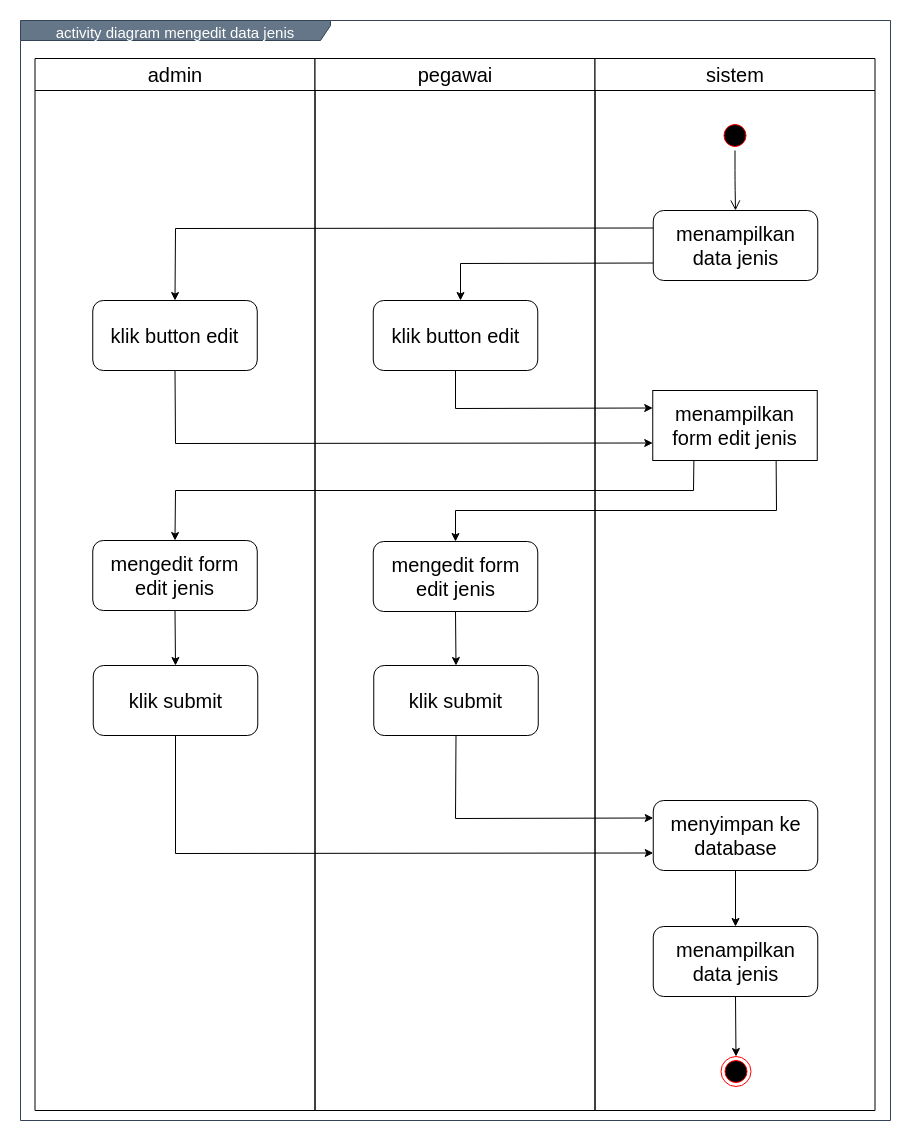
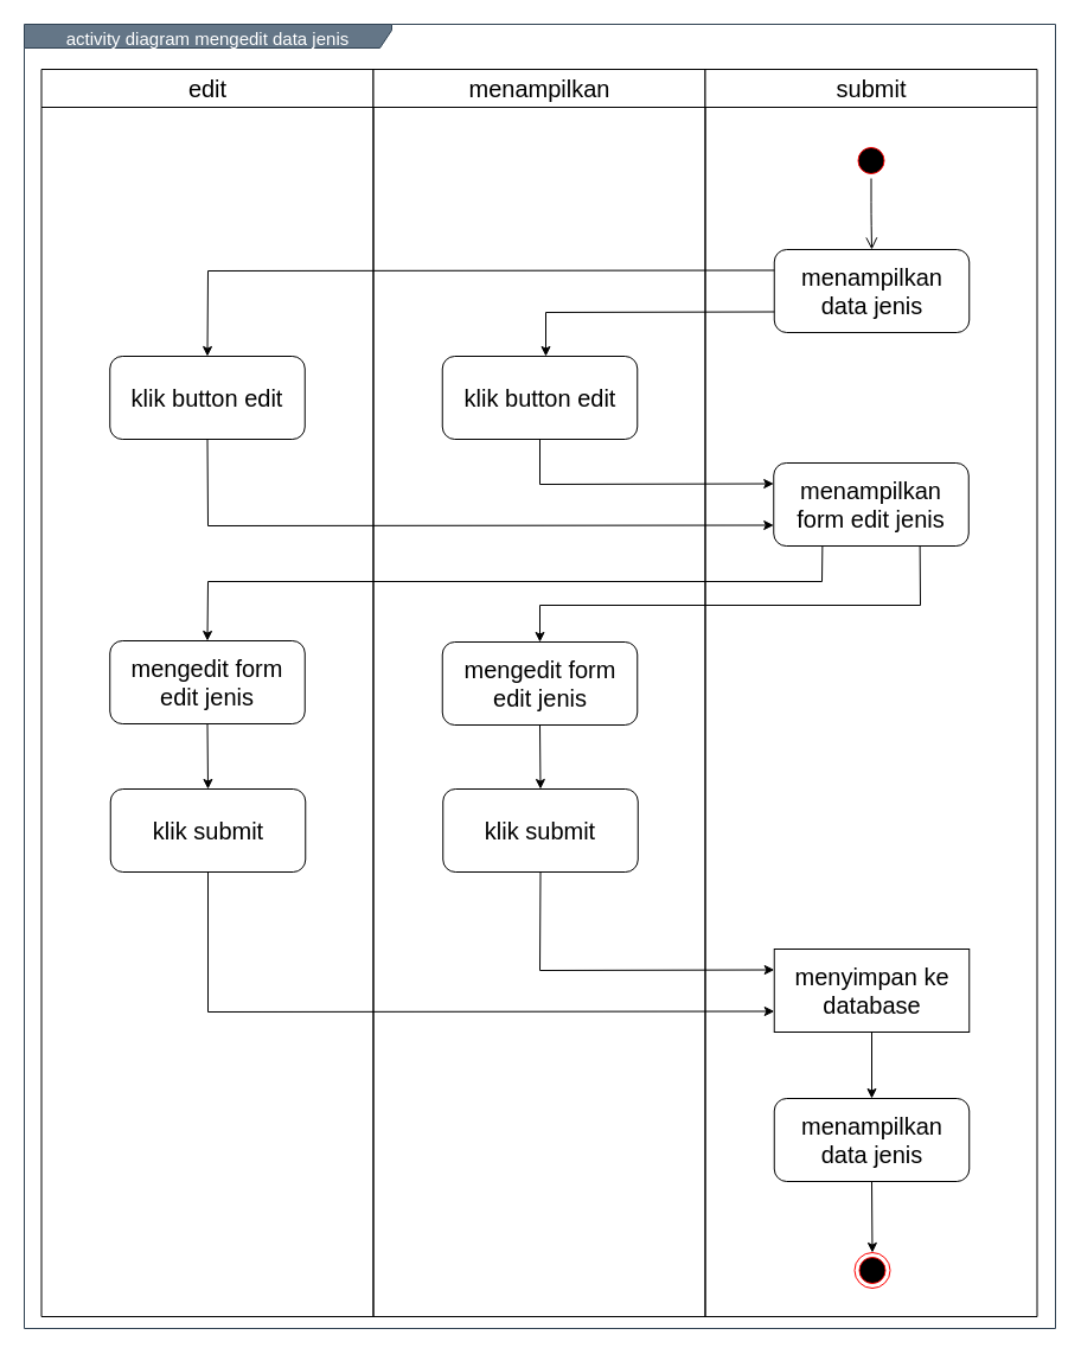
  <mxCell id="0" />
  <mxCell id="1" parent="0" />
  <mxCell id="2" value="&lt;font style=&quot;font-size: 15px&quot;&gt;activity diagram mengedit data jenis&lt;/font&gt;" style="shape=umlFrame;whiteSpace=wrap;html=1;fontSize=20;align=center;width=310;height=20;fillColor=#647687;strokeColor=#314354;fontColor=#ffffff;" vertex="1" parent="1"><mxGeometry x="20" y="20" width="870" height="1100" as="geometry" /></mxCell>
- <mxCell id="3" value="admin" style="swimlane;whiteSpace=wrap;fontSize=20;fontStyle=0;startSize=32;" vertex="1" parent="1"><mxGeometry x="34.5" y="58" width="280" height="1052" as="geometry" /></mxCell>
+ <mxCell id="3" value="edit" style="swimlane;whiteSpace=wrap;fontSize=20;fontStyle=0;startSize=32;" vertex="1" parent="1"><mxGeometry x="34.5" y="58" width="280" height="1052" as="geometry" /></mxCell>
  <mxCell id="4" value="klik button edit" style="rounded=1;whiteSpace=wrap;html=1;fontSize=20;align=center;" vertex="1" parent="3"><mxGeometry x="57.75" y="242" width="164.5" height="70" as="geometry" /></mxCell>
  <mxCell id="5" value="mengedit form edit jenis" style="rounded=1;whiteSpace=wrap;html=1;fontSize=20;align=center;" vertex="1" parent="3"><mxGeometry x="57.75" y="482" width="164.5" height="70" as="geometry" /></mxCell>
- <mxCell id="6" value="pegawai" style="swimlane;whiteSpace=wrap;fontSize=20;fontStyle=0;startSize=32;" vertex="1" parent="1"><mxGeometry x="314.5" y="58" width="280" height="1052" as="geometry" /></mxCell>
+ <mxCell id="6" value="menampilkan" style="swimlane;whiteSpace=wrap;fontSize=20;fontStyle=0;startSize=32;" vertex="1" parent="1"><mxGeometry x="314.5" y="58" width="280" height="1052" as="geometry" /></mxCell>
  <mxCell id="7" value="klik submit" style="rounded=1;whiteSpace=wrap;html=1;fontSize=20;align=center;" vertex="1" parent="6"><mxGeometry x="58.75" y="607" width="164.5" height="70" as="geometry" /></mxCell>
- <mxCell id="8" value="sistem" style="swimlane;whiteSpace=wrap;fontSize=20;fontStyle=0;startSize=32;" vertex="1" parent="1"><mxGeometry x="594.5" y="58" width="280" height="1052" as="geometry" /></mxCell>
+ <mxCell id="8" value="submit" style="swimlane;whiteSpace=wrap;fontSize=20;fontStyle=0;startSize=32;" vertex="1" parent="1"><mxGeometry x="594.5" y="58" width="280" height="1052" as="geometry" /></mxCell>
  <mxCell id="9" value="" style="ellipse;html=1;shape=endState;fillColor=#000000;strokeColor=#ff0000;fontSize=20;align=center;" vertex="1" parent="8"><mxGeometry x="126" y="998" width="30" height="30" as="geometry" /></mxCell>
  <mxCell id="10" value="" style="ellipse;html=1;shape=startState;fillColor=#000000;strokeColor=#ff0000;fontSize=20;align=center;" vertex="1" parent="8"><mxGeometry x="125" y="62" width="30" height="30" as="geometry" /></mxCell>
  <mxCell id="11" value="" style="edgeStyle=orthogonalEdgeStyle;html=1;verticalAlign=bottom;endArrow=open;endSize=8;fontSize=20;entryX=0.5;entryY=0;entryDx=0;entryDy=0;" edge="1" parent="8" source="10" target="12"><mxGeometry relative="1" as="geometry"><mxPoint x="140" y="152" as="targetPoint" /></mxGeometry></mxCell>
  <mxCell id="12" value="menampilkan data jenis" style="rounded=1;whiteSpace=wrap;html=1;fontSize=20;align=center;" vertex="1" parent="8"><mxGeometry x="58.25" y="152" width="164.5" height="70" as="geometry" /></mxCell>
- <mxCell id="13" value="menyimpan ke database" style="rounded=1;whiteSpace=wrap;html=1;fontSize=20;align=center;" vertex="1" parent="8"><mxGeometry x="58.25" y="742" width="164.5" height="70" as="geometry" /></mxCell>
+ <mxCell id="13" value="menyimpan ke database" style="whiteSpace=wrap;html=1;fontSize=20;align=center;rounded=0;" vertex="1" parent="8"><mxGeometry x="58.25" y="742" width="164.5" height="70" as="geometry" /></mxCell>
  <mxCell id="14" value="klik button edit" style="rounded=1;whiteSpace=wrap;html=1;fontSize=20;align=center;" vertex="1" parent="1"><mxGeometry x="372.75" y="300" width="164.5" height="70" as="geometry" /></mxCell>
  <mxCell id="15" value="menampilkan data jenis" style="rounded=1;whiteSpace=wrap;html=1;fontSize=20;align=center;" vertex="1" parent="1"><mxGeometry x="652.75" y="926" width="164.5" height="70" as="geometry" /></mxCell>
  <mxCell id="16" value="" style="endArrow=classic;html=1;fontSize=20;strokeColor=#000000;entryX=0.5;entryY=0;entryDx=0;entryDy=0;exitX=0.5;exitY=1;exitDx=0;exitDy=0;" edge="1" parent="1" source="15" target="9"><mxGeometry width="50" height="50" relative="1" as="geometry"><mxPoint x="735" y="1516" as="sourcePoint" /><mxPoint x="755" y="1372" as="targetPoint" /></mxGeometry></mxCell>
  <mxCell id="17" value="mengedit form edit jenis" style="rounded=1;whiteSpace=wrap;html=1;fontSize=20;align=center;" vertex="1" parent="1"><mxGeometry x="372.75" y="541" width="164.5" height="70" as="geometry" /></mxCell>
  <mxCell id="18" value="" style="endArrow=classic;html=1;exitX=0;exitY=0.75;exitDx=0;exitDy=0;rounded=0;" edge="1" parent="1" source="12"><mxGeometry width="50" height="50" relative="1" as="geometry"><mxPoint x="460" y="500" as="sourcePoint" /><mxPoint x="460" y="300" as="targetPoint" /><Array as="points"><mxPoint x="460" y="263" /></Array></mxGeometry></mxCell>
  <mxCell id="19" value="" style="endArrow=classic;html=1;exitX=0;exitY=0.25;exitDx=0;exitDy=0;rounded=0;entryX=0.5;entryY=0;entryDx=0;entryDy=0;" edge="1" parent="1" source="12" target="4"><mxGeometry width="50" height="50" relative="1" as="geometry"><mxPoint x="662.75" y="272.5" as="sourcePoint" /><mxPoint x="470" y="310" as="targetPoint" /><Array as="points"><mxPoint x="175" y="228" /></Array></mxGeometry></mxCell>
- <mxCell id="20" value="menampilkan form edit jenis" style="whiteSpace=wrap;html=1;fontSize=20;align=center;rounded=0;" vertex="1" parent="1"><mxGeometry x="652.25" y="390" width="164.5" height="70" as="geometry" /></mxCell>
+ <mxCell id="20" value="menampilkan form edit jenis" style="rounded=1;whiteSpace=wrap;html=1;fontSize=20;align=center;" vertex="1" parent="1"><mxGeometry x="652.25" y="390" width="164.5" height="70" as="geometry" /></mxCell>
  <mxCell id="21" value="klik submit" style="rounded=1;whiteSpace=wrap;html=1;fontSize=20;align=center;" vertex="1" parent="1"><mxGeometry x="92.75" y="665" width="164.5" height="70" as="geometry" /></mxCell>
  <mxCell id="22" value="" style="endArrow=classic;html=1;entryX=0;entryY=0.25;entryDx=0;entryDy=0;exitX=0.5;exitY=1;exitDx=0;exitDy=0;rounded=0;" edge="1" parent="1" source="14" target="20"><mxGeometry width="50" height="50" relative="1" as="geometry"><mxPoint x="400" y="380" as="sourcePoint" /><mxPoint x="450" y="330" as="targetPoint" /><Array as="points"><mxPoint x="455" y="408" /></Array></mxGeometry></mxCell>
  <mxCell id="23" value="" style="endArrow=classic;html=1;entryX=0;entryY=0.75;entryDx=0;entryDy=0;exitX=0.5;exitY=1;exitDx=0;exitDy=0;rounded=0;" edge="1" parent="1" source="4" target="20"><mxGeometry width="50" height="50" relative="1" as="geometry"><mxPoint x="400" y="380" as="sourcePoint" /><mxPoint x="450" y="330" as="targetPoint" /><Array as="points"><mxPoint x="175" y="443" /></Array></mxGeometry></mxCell>
  <mxCell id="24" value="" style="endArrow=classic;html=1;entryX=0.5;entryY=0;entryDx=0;entryDy=0;exitX=0.25;exitY=1;exitDx=0;exitDy=0;rounded=0;" edge="1" parent="1" source="20" target="5"><mxGeometry width="50" height="50" relative="1" as="geometry"><mxPoint x="480" y="600" as="sourcePoint" /><mxPoint x="530" y="550" as="targetPoint" /><Array as="points"><mxPoint x="693" y="490" /><mxPoint x="175" y="490" /></Array></mxGeometry></mxCell>
  <mxCell id="25" value="" style="endArrow=classic;html=1;exitX=0.75;exitY=1;exitDx=0;exitDy=0;entryX=0.5;entryY=0;entryDx=0;entryDy=0;rounded=0;" edge="1" parent="1" source="20" target="17"><mxGeometry width="50" height="50" relative="1" as="geometry"><mxPoint x="480" y="600" as="sourcePoint" /><mxPoint x="530" y="550" as="targetPoint" /><Array as="points"><mxPoint x="776" y="510" /><mxPoint x="455" y="510" /></Array></mxGeometry></mxCell>
  <mxCell id="26" value="" style="endArrow=classic;html=1;entryX=0.5;entryY=0;entryDx=0;entryDy=0;exitX=0.5;exitY=1;exitDx=0;exitDy=0;" edge="1" parent="1" source="17" target="7"><mxGeometry width="50" height="50" relative="1" as="geometry"><mxPoint x="390" y="630" as="sourcePoint" /><mxPoint x="440" y="580" as="targetPoint" /></mxGeometry></mxCell>
  <mxCell id="27" value="" style="endArrow=classic;html=1;entryX=0.5;entryY=0;entryDx=0;entryDy=0;exitX=0.5;exitY=1;exitDx=0;exitDy=0;" edge="1" parent="1" source="5" target="21"><mxGeometry width="50" height="50" relative="1" as="geometry"><mxPoint x="465" y="621" as="sourcePoint" /><mxPoint x="465.5" y="675" as="targetPoint" /></mxGeometry></mxCell>
  <mxCell id="28" value="" style="endArrow=classic;html=1;entryX=0;entryY=0.25;entryDx=0;entryDy=0;exitX=0.5;exitY=1;exitDx=0;exitDy=0;rounded=0;" edge="1" parent="1" source="7" target="13"><mxGeometry width="50" height="50" relative="1" as="geometry"><mxPoint x="184.5" y="620" as="sourcePoint" /><mxPoint x="185" y="675" as="targetPoint" /><Array as="points"><mxPoint x="455" y="818" /></Array></mxGeometry></mxCell>
  <mxCell id="29" value="" style="endArrow=classic;html=1;exitX=0.5;exitY=1;exitDx=0;exitDy=0;entryX=0;entryY=0.75;entryDx=0;entryDy=0;rounded=0;" edge="1" parent="1" source="21" target="13"><mxGeometry width="50" height="50" relative="1" as="geometry"><mxPoint x="450" y="910" as="sourcePoint" /><mxPoint x="500" y="860" as="targetPoint" /><Array as="points"><mxPoint x="175" y="853" /></Array></mxGeometry></mxCell>
  <mxCell id="30" value="" style="endArrow=classic;html=1;entryX=0.5;entryY=0;entryDx=0;entryDy=0;exitX=0.5;exitY=1;exitDx=0;exitDy=0;" edge="1" parent="1" source="13" target="15"><mxGeometry width="50" height="50" relative="1" as="geometry"><mxPoint x="450" y="910" as="sourcePoint" /><mxPoint x="500" y="860" as="targetPoint" /></mxGeometry></mxCell>
